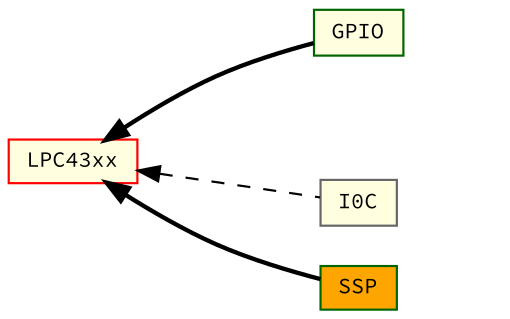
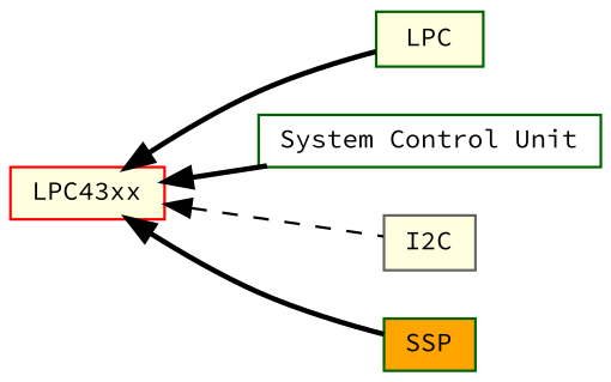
  digraph {
    fontname="Source Code Pro"
    rankdir=LR
    node [color=darkgreen fillcolor=lightyellow fontname="Source Code Pro" fontsize=10 shape=record style=filled]
    edge [dir=back fontname="Source Code Pro" fontsize=10 labelfontname=Helvetica labelfontsize=10 shape=plaintext style=bold]
-   n1 [height=0.2 label=GPIO width=0.4]
+   n1 [height=0.2 label=LPC width=0.4]
+   n2 [fillcolor=white height=0.2 label="System Control Unit" width=0.4]
    n3 [color=red fontcolor=black height=0.2 label=LPC43xx width=0.4]
-   n4 [color=gray40 height=0.2 label=I0C width=0.4]
+   n4 [color=gray40 height=0.2 label=I2C width=0.4]
    n5 [fillcolor=orange height=0.2 label=SSP width=0.4]
    n3 -> n1
+   n3 -> n2
    n3 -> n4 [style=dashed]
    n3 -> n5
  }
